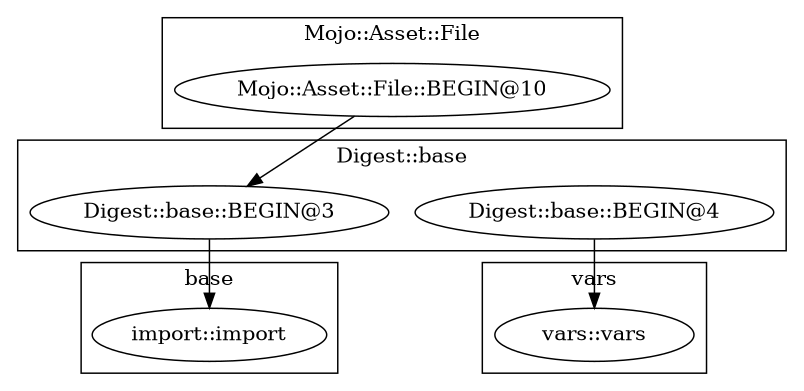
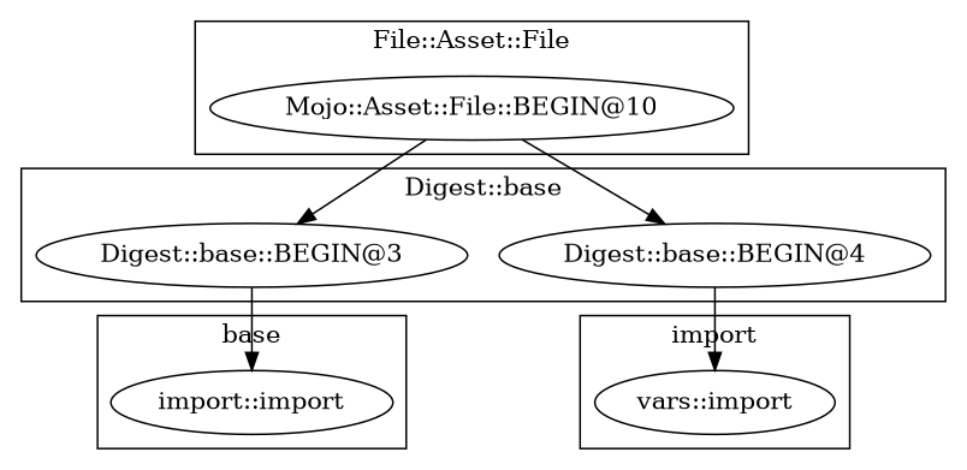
  digraph {
-   "vars::import" [label="vars::vars"]
+   "vars::import"
    n2 [label="import::import"]
    "Digest::base::BEGIN@3"
    "Digest::base::BEGIN@4"
    "Mojo::Asset::File::BEGIN@10"
    subgraph cluster_1 {
-     label=vars
+     label=import
      "vars::import"
    }
    subgraph cluster_2 {
      label=base
      n2
    }
    subgraph cluster_3 {
      label="Digest::base"
      "Digest::base::BEGIN@3"
      "Digest::base::BEGIN@4"
    }
    subgraph cluster_4 {
-     label="Mojo::Asset::File"
+     label="File::Asset::File"
      "Mojo::Asset::File::BEGIN@10"
    }
    "Digest::base::BEGIN@3" -> n2
    "Digest::base::BEGIN@4" -> "vars::import"
    "Mojo::Asset::File::BEGIN@10" -> "Digest::base::BEGIN@3"
+   "Mojo::Asset::File::BEGIN@10" -> "Digest::base::BEGIN@4"
  }
